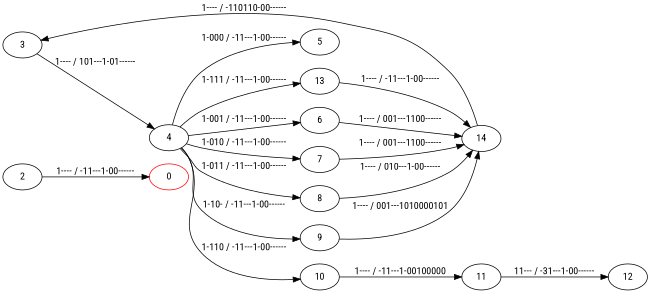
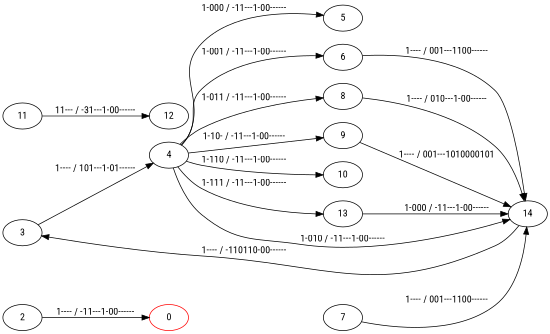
  digraph {
    fontname="Roboto Condensed"
    rankdir=LR
    node [fontname="Roboto Condensed"]
    edge [fontname="Roboto Condensed"]
    0 [color=red]
    3
    4
    2
    5
    6
    7
    8
    9
    10
    13
    14
    11
    12
    3 -> 4 [label="1---- / 101---1-01------"]
    4 -> 5 [label="1-000 / -11---1-00------"]
    4 -> 6 [label="1-001 / -11---1-00------"]
-   4 -> 7 [label="1-010 / -11---1-00------"]
+   4 -> 14 [label="1-010 / -11---1-00------"]
    4 -> 8 [label="1-011 / -11---1-00------"]
    4 -> 9 [label="1-10- / -11---1-00------"]
    4 -> 10 [label="1-110 / -11---1-00------"]
    4 -> 13 [label="1-111 / -11---1-00------"]
    2 -> 0 [label="1---- / -11---1-00------"]
    6 -> 14 [label="1---- / 001---1100------"]
    7 -> 14 [label="1---- / 001---1100------"]
    8 -> 14 [label="1---- / 010---1-00------"]
    9 -> 14 [label="1---- / 001---1010000101"]
-   10 -> 11 [label="1---- / -11---1-00100000"]
-   13 -> 14 [label="1---- / -11---1-00------"]
+   13 -> 14 [label="1-000 / -11---1-00------"]
    14 -> 3 [label="1---- / -110110-00------"]
    11 -> 12 [label="11--- / -31---1-00------"]
  }
